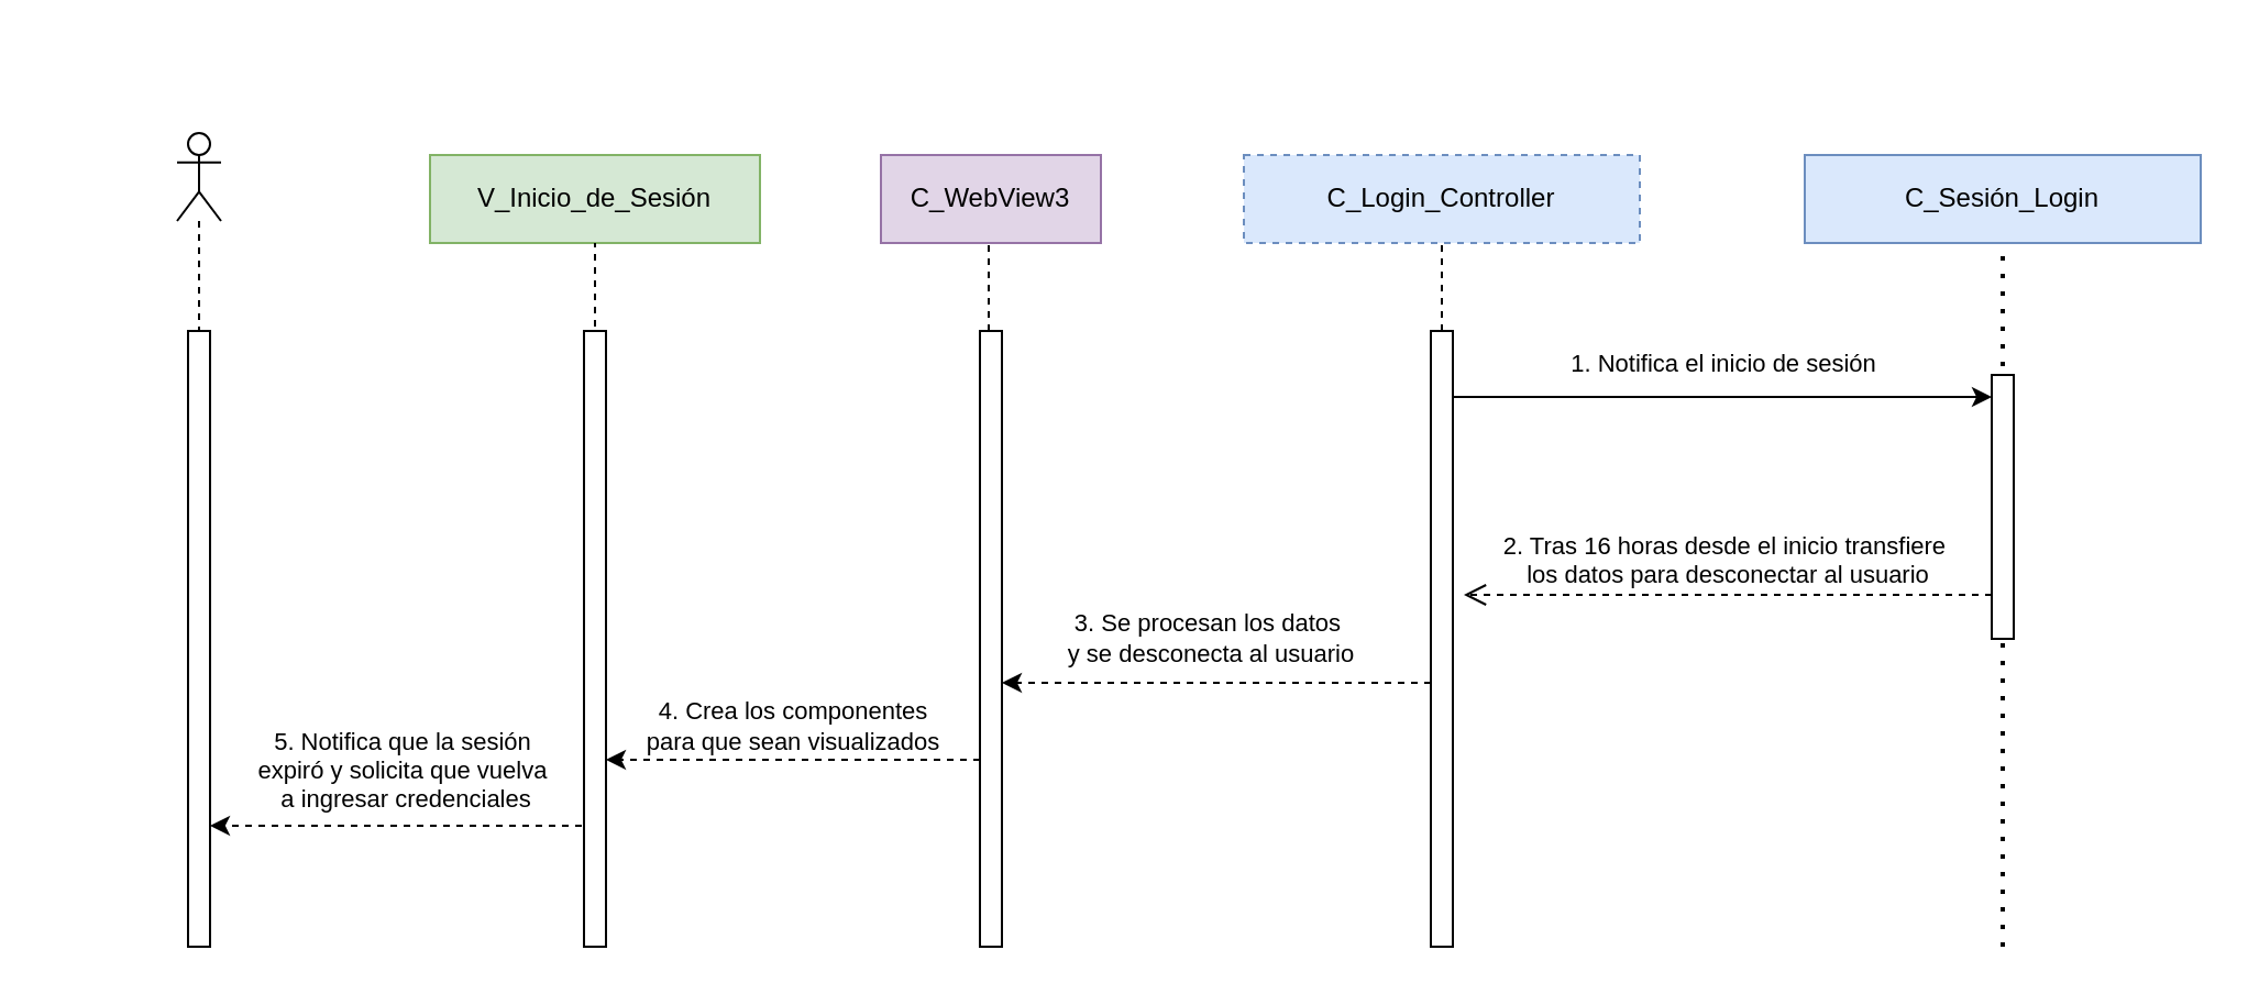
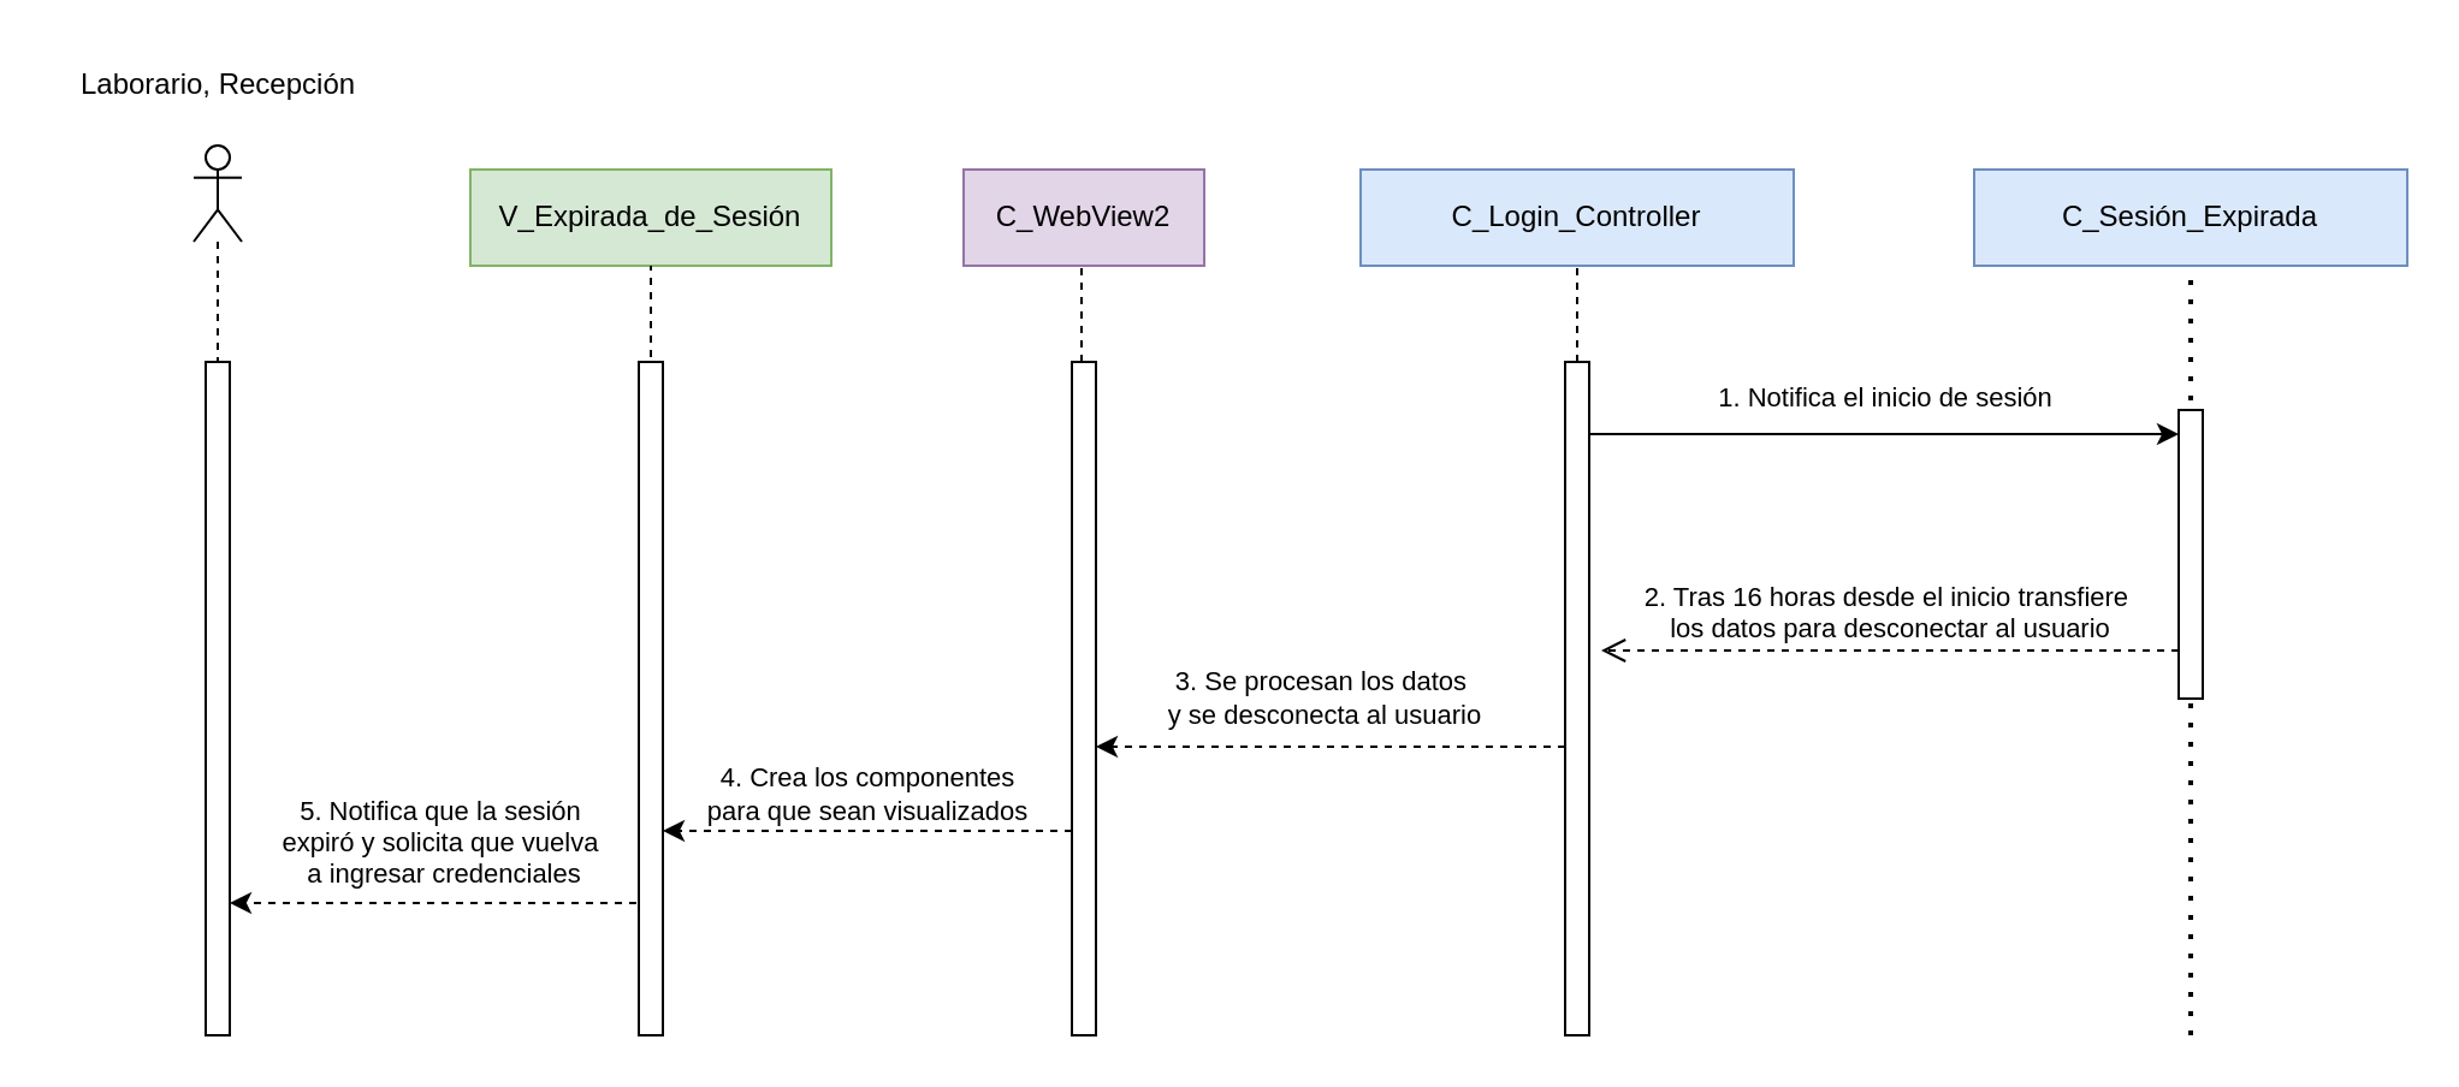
  <mxCell id="0" />
  <mxCell id="1" parent="0" />
  <mxCell id="2" value="" style="endArrow=none;dashed=1;html=1;dashPattern=1 3;strokeWidth=2;rounded=0;entryX=0.5;entryY=1;entryDx=0;entryDy=0;" edge="1" parent="1" target="17"><mxGeometry width="50" height="50" relative="1" as="geometry"><mxPoint x="910" y="430" as="sourcePoint" /><mxPoint x="750" y="350" as="targetPoint" /></mxGeometry></mxCell>
- <mxCell id="3" value="C_WebView3" style="rounded=0;whiteSpace=wrap;html=1;fillColor=#e1d5e7;strokeColor=#9673a6;" vertex="1" parent="1"><mxGeometry x="400" y="70" width="100" height="40" as="geometry" /></mxCell>
- <mxCell id="4" value="V_Inicio_de_Sesión" style="rounded=0;whiteSpace=wrap;html=1;fillColor=#d5e8d4;strokeColor=#82b366;" vertex="1" parent="1"><mxGeometry x="195" y="70" width="150" height="40" as="geometry" /></mxCell>
+ <mxCell id="3" value="C_WebView2" style="rounded=0;whiteSpace=wrap;html=1;fillColor=#e1d5e7;strokeColor=#9673a6;" vertex="1" parent="1"><mxGeometry x="400" y="70" width="100" height="40" as="geometry" /></mxCell>
+ <mxCell id="4" value="V_Expirada_de_Sesión" style="rounded=0;whiteSpace=wrap;html=1;fillColor=#d5e8d4;strokeColor=#82b366;" vertex="1" parent="1"><mxGeometry x="195" y="70" width="150" height="40" as="geometry" /></mxCell>
  <mxCell id="5" value="" style="shape=umlLifeline;perimeter=lifelinePerimeter;whiteSpace=wrap;html=1;container=1;dropTarget=0;collapsible=0;recursiveResize=0;outlineConnect=0;portConstraint=eastwest;newEdgeStyle={&quot;curved&quot;:0,&quot;rounded&quot;:0};participant=umlActor;" vertex="1" parent="1"><mxGeometry x="80" y="60" width="20" height="90" as="geometry" /></mxCell>
  <mxCell id="6" value="" style="html=1;points=[[0,0,0,0,5],[0,1,0,0,-5],[1,0,0,0,5],[1,1,0,0,-5]];perimeter=orthogonalPerimeter;outlineConnect=0;targetShapes=umlLifeline;portConstraint=eastwest;newEdgeStyle={&quot;curved&quot;:0,&quot;rounded&quot;:0};" vertex="1" parent="1"><mxGeometry x="85" y="150" width="10" height="280" as="geometry" /></mxCell>
- <mxCell id="7" value="C_Login_Controller" style="rounded=0;whiteSpace=wrap;html=1;fillColor=#dae8fc;strokeColor=#6c8ebf;dashed=1;" vertex="1" parent="1"><mxGeometry x="565" y="70" width="180" height="40" as="geometry" /></mxCell>
+ <mxCell id="7" value="C_Login_Controller" style="rounded=0;whiteSpace=wrap;html=1;fillColor=#dae8fc;strokeColor=#6c8ebf;" vertex="1" parent="1"><mxGeometry x="565" y="70" width="180" height="40" as="geometry" /></mxCell>
  <mxCell id="8" value="" style="endArrow=none;dashed=1;html=1;rounded=0;entryX=0.5;entryY=1;entryDx=0;entryDy=0;" edge="1" parent="1" target="4"><mxGeometry width="50" height="50" relative="1" as="geometry"><mxPoint x="270" y="160" as="sourcePoint" /><mxPoint x="269.5" y="140" as="targetPoint" /></mxGeometry></mxCell>
+ <mxCell id="9" value="Laborario, Recepción" style="text;html=1;align=center;verticalAlign=middle;resizable=0;points=[];autosize=1;strokeColor=none;fillColor=none;" vertex="1" parent="1"><mxGeometry x="20" y="20" width="140" height="30" as="geometry" /></mxCell>
  <mxCell id="10" value="" style="html=1;points=[[0,0,0,0,5],[0,1,0,0,-5],[1,0,0,0,5],[1,1,0,0,-5]];perimeter=orthogonalPerimeter;outlineConnect=0;targetShapes=umlLifeline;portConstraint=eastwest;newEdgeStyle={&quot;curved&quot;:0,&quot;rounded&quot;:0};" vertex="1" parent="1"><mxGeometry x="265" y="150" width="10" height="280" as="geometry" /></mxCell>
  <mxCell id="11" value="" style="endArrow=none;dashed=1;html=1;rounded=0;" edge="1" parent="1" source="12"><mxGeometry width="50" height="50" relative="1" as="geometry"><mxPoint x="450" y="510" as="sourcePoint" /><mxPoint x="449" y="110" as="targetPoint" /></mxGeometry></mxCell>
  <mxCell id="12" value="" style="html=1;points=[[0,0,0,0,5],[0,1,0,0,-5],[1,0,0,0,5],[1,1,0,0,-5]];perimeter=orthogonalPerimeter;outlineConnect=0;targetShapes=umlLifeline;portConstraint=eastwest;newEdgeStyle={&quot;curved&quot;:0,&quot;rounded&quot;:0};" vertex="1" parent="1"><mxGeometry x="445" y="150" width="10" height="280" as="geometry" /></mxCell>
  <mxCell id="13" value="" style="endArrow=none;dashed=1;html=1;rounded=0;entryX=0.5;entryY=1;entryDx=0;entryDy=0;" edge="1" parent="1" target="7"><mxGeometry width="50" height="50" relative="1" as="geometry"><mxPoint x="655" y="150" as="sourcePoint" /><mxPoint x="905.5" y="110" as="targetPoint" /></mxGeometry></mxCell>
  <mxCell id="14" value="3. Se procesan los datos&amp;nbsp;&lt;div&gt;y se desconecta al usuario&lt;/div&gt;" style="edgeStyle=orthogonalEdgeStyle;rounded=0;orthogonalLoop=1;jettySize=auto;html=1;curved=0;dashed=1;" edge="1" parent="1" source="15"><mxGeometry x="0.026" y="-20" relative="1" as="geometry"><mxPoint x="665" y="310" as="sourcePoint" /><mxPoint x="455" y="310" as="targetPoint" /><Array as="points"><mxPoint x="600" y="310" /><mxPoint x="600" y="310" /></Array><mxPoint as="offset" /></mxGeometry></mxCell>
  <mxCell id="15" value="" style="html=1;points=[[0,0,0,0,5],[0,1,0,0,-5],[1,0,0,0,5],[1,1,0,0,-5]];perimeter=orthogonalPerimeter;outlineConnect=0;targetShapes=umlLifeline;portConstraint=eastwest;newEdgeStyle={&quot;curved&quot;:0,&quot;rounded&quot;:0};" vertex="1" parent="1"><mxGeometry x="650" y="150" width="10" height="280" as="geometry" /></mxCell>
  <mxCell id="16" value="" style="html=1;verticalAlign=bottom;endArrow=open;dashed=1;endSize=8;curved=0;rounded=0;" edge="1" parent="1"><mxGeometry relative="1" as="geometry"><mxPoint x="445" y="430" as="sourcePoint" /><mxPoint x="445" y="430" as="targetPoint" /></mxGeometry></mxCell>
- <mxCell id="17" value="&lt;div&gt;C_Sesión_Login&lt;/div&gt;" style="rounded=0;whiteSpace=wrap;html=1;fillColor=#dae8fc;strokeColor=#6c8ebf;" vertex="1" parent="1"><mxGeometry x="820" y="70" width="180" height="40" as="geometry" /></mxCell>
+ <mxCell id="17" value="&lt;div&gt;C_Sesión_Expirada&lt;/div&gt;" style="rounded=0;whiteSpace=wrap;html=1;fillColor=#dae8fc;strokeColor=#6c8ebf;" vertex="1" parent="1"><mxGeometry x="820" y="70" width="180" height="40" as="geometry" /></mxCell>
  <mxCell id="18" value="" style="html=1;points=[[0,0,0,0,5],[0,1,0,0,-5],[1,0,0,0,5],[1,1,0,0,-5]];perimeter=orthogonalPerimeter;outlineConnect=0;targetShapes=umlLifeline;portConstraint=eastwest;newEdgeStyle={&quot;curved&quot;:0,&quot;rounded&quot;:0};" vertex="1" parent="1"><mxGeometry x="905" y="170" width="10" height="120" as="geometry" /></mxCell>
  <mxCell id="19" value="1. Notifica el inicio de sesión" style="endArrow=classic;html=1;rounded=0;" edge="1" parent="1" source="15" target="18"><mxGeometry y="15" width="50" height="50" relative="1" as="geometry"><mxPoint x="690" y="570" as="sourcePoint" /><mxPoint x="900" y="175" as="targetPoint" /><mxPoint as="offset" /><Array as="points"><mxPoint x="790" y="180" /></Array></mxGeometry></mxCell>
  <mxCell id="20" value="&lt;div&gt;2. Tras 16 horas desde el inicio transfiere&amp;nbsp;&lt;/div&gt;&lt;div&gt;los datos para desconectar al usuario&lt;/div&gt;" style="html=1;verticalAlign=bottom;endArrow=open;dashed=1;endSize=8;curved=0;rounded=0;" edge="1" parent="1"><mxGeometry relative="1" as="geometry"><mxPoint x="905" y="270" as="sourcePoint" /><mxPoint x="665" y="270" as="targetPoint" /></mxGeometry></mxCell>
  <mxCell id="21" value="4. Crea los componentes&lt;div&gt;para que sean visualizados&lt;/div&gt;" style="edgeStyle=orthogonalEdgeStyle;rounded=0;orthogonalLoop=1;jettySize=auto;html=1;curved=0;dashed=1;" edge="1" parent="1" source="12" target="10"><mxGeometry y="-15" relative="1" as="geometry"><mxPoint x="285" y="350" as="targetPoint" /><mxPoint as="offset" /><mxPoint x="445" y="350" as="sourcePoint" /><Array as="points"><mxPoint x="410" y="345" /><mxPoint x="410" y="345" /></Array></mxGeometry></mxCell>
  <mxCell id="22" style="edgeStyle=orthogonalEdgeStyle;rounded=0;orthogonalLoop=1;jettySize=auto;html=1;curved=0;dashed=1;" edge="1" parent="1"><mxGeometry relative="1" as="geometry"><Array as="points"><mxPoint x="265" y="375" /></Array><mxPoint x="265" y="370" as="sourcePoint" /><mxPoint x="95" y="374.96" as="targetPoint" /></mxGeometry></mxCell>
  <mxCell id="23" value="5. Notifica que la sesión&amp;nbsp;&lt;div&gt;expiró y solicita que vuelva&amp;nbsp;&lt;/div&gt;&lt;div&gt;a ingresar credenciales&lt;/div&gt;" style="edgeLabel;html=1;align=center;verticalAlign=middle;resizable=0;points=[];" vertex="1" connectable="0" parent="22"><mxGeometry x="-0.106" y="-1" relative="1" as="geometry"><mxPoint x="-9" y="-24" as="offset" /></mxGeometry></mxCell>
